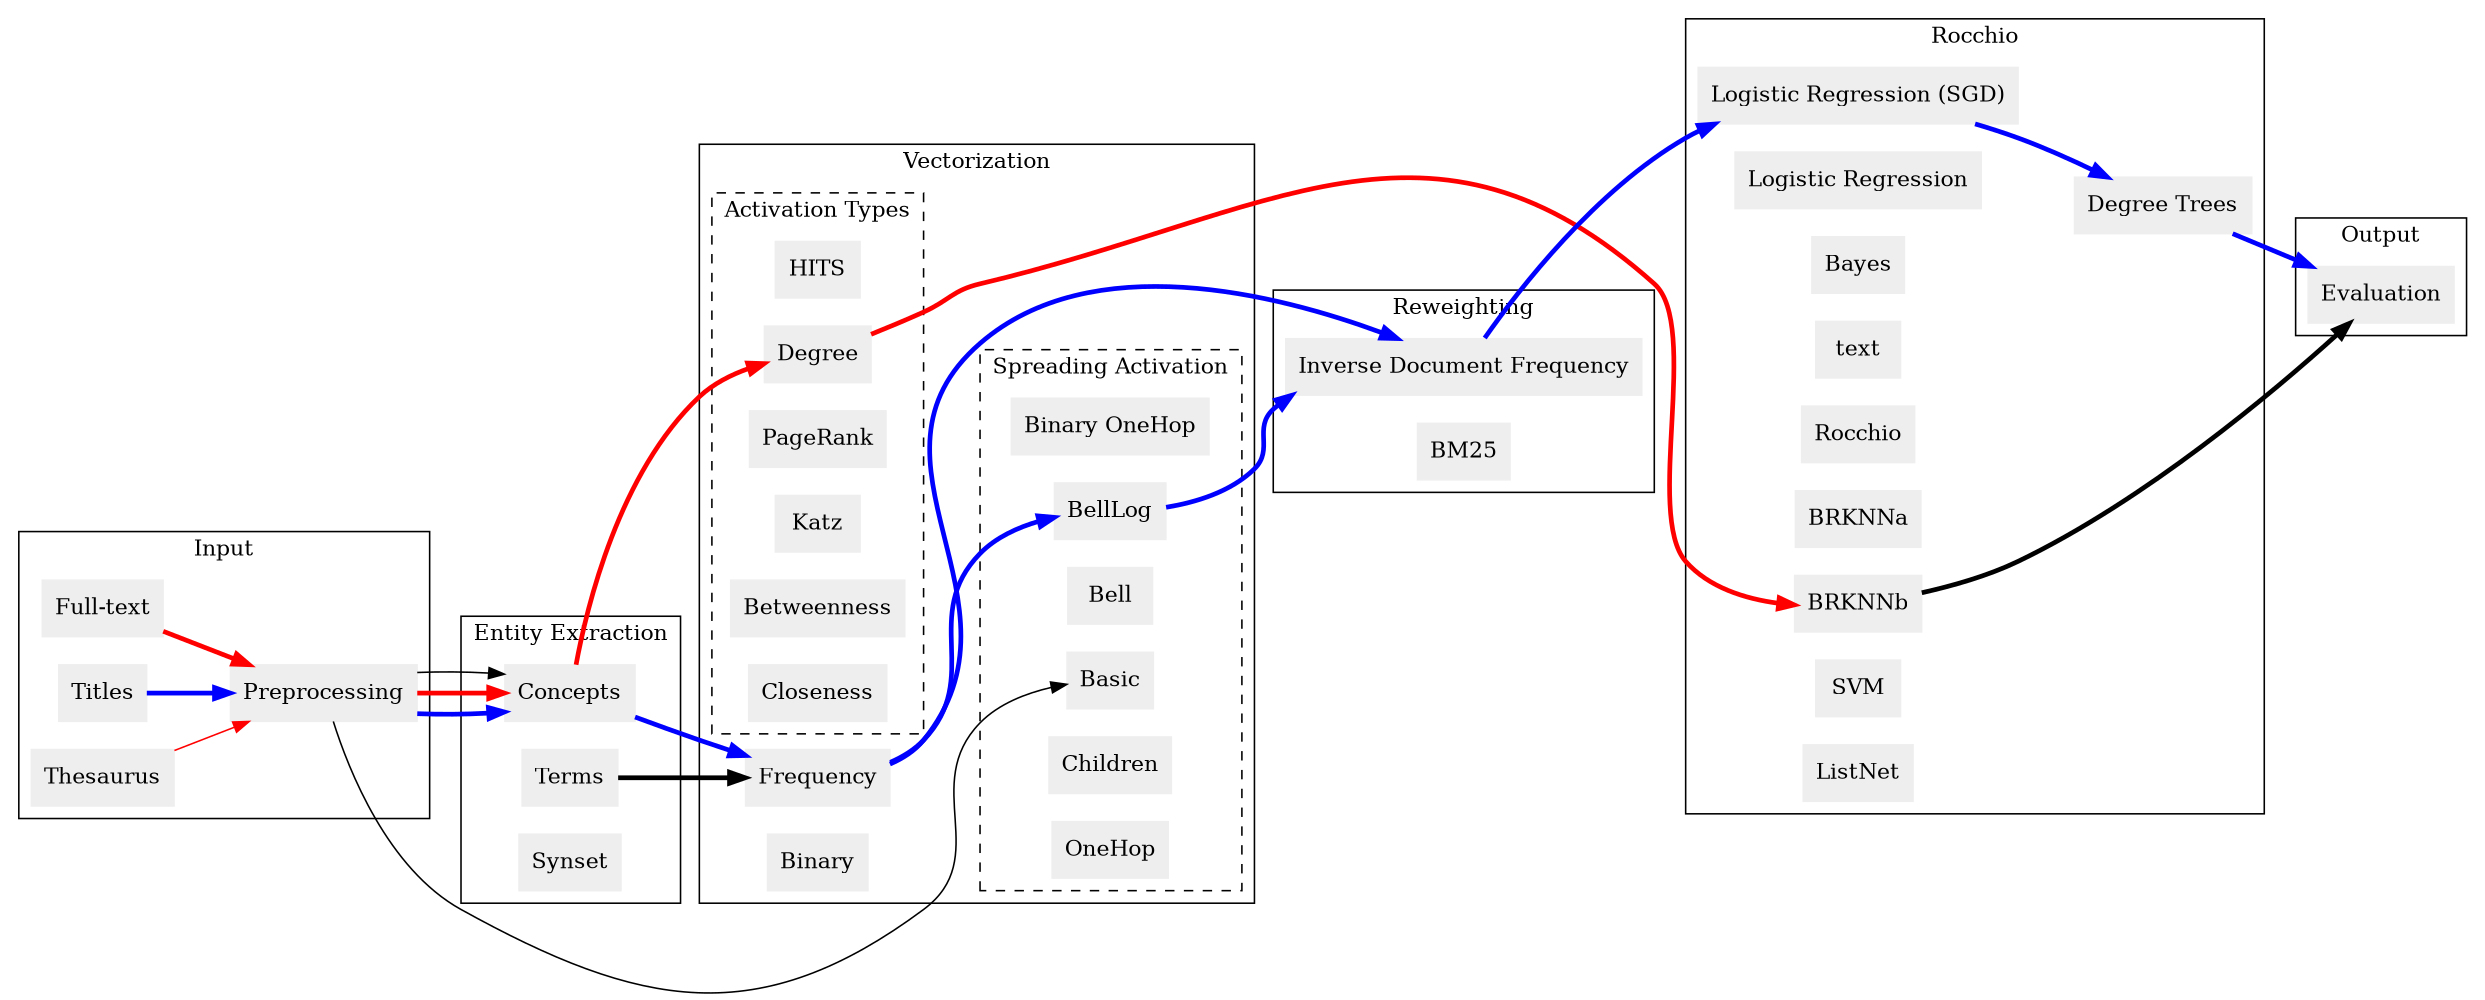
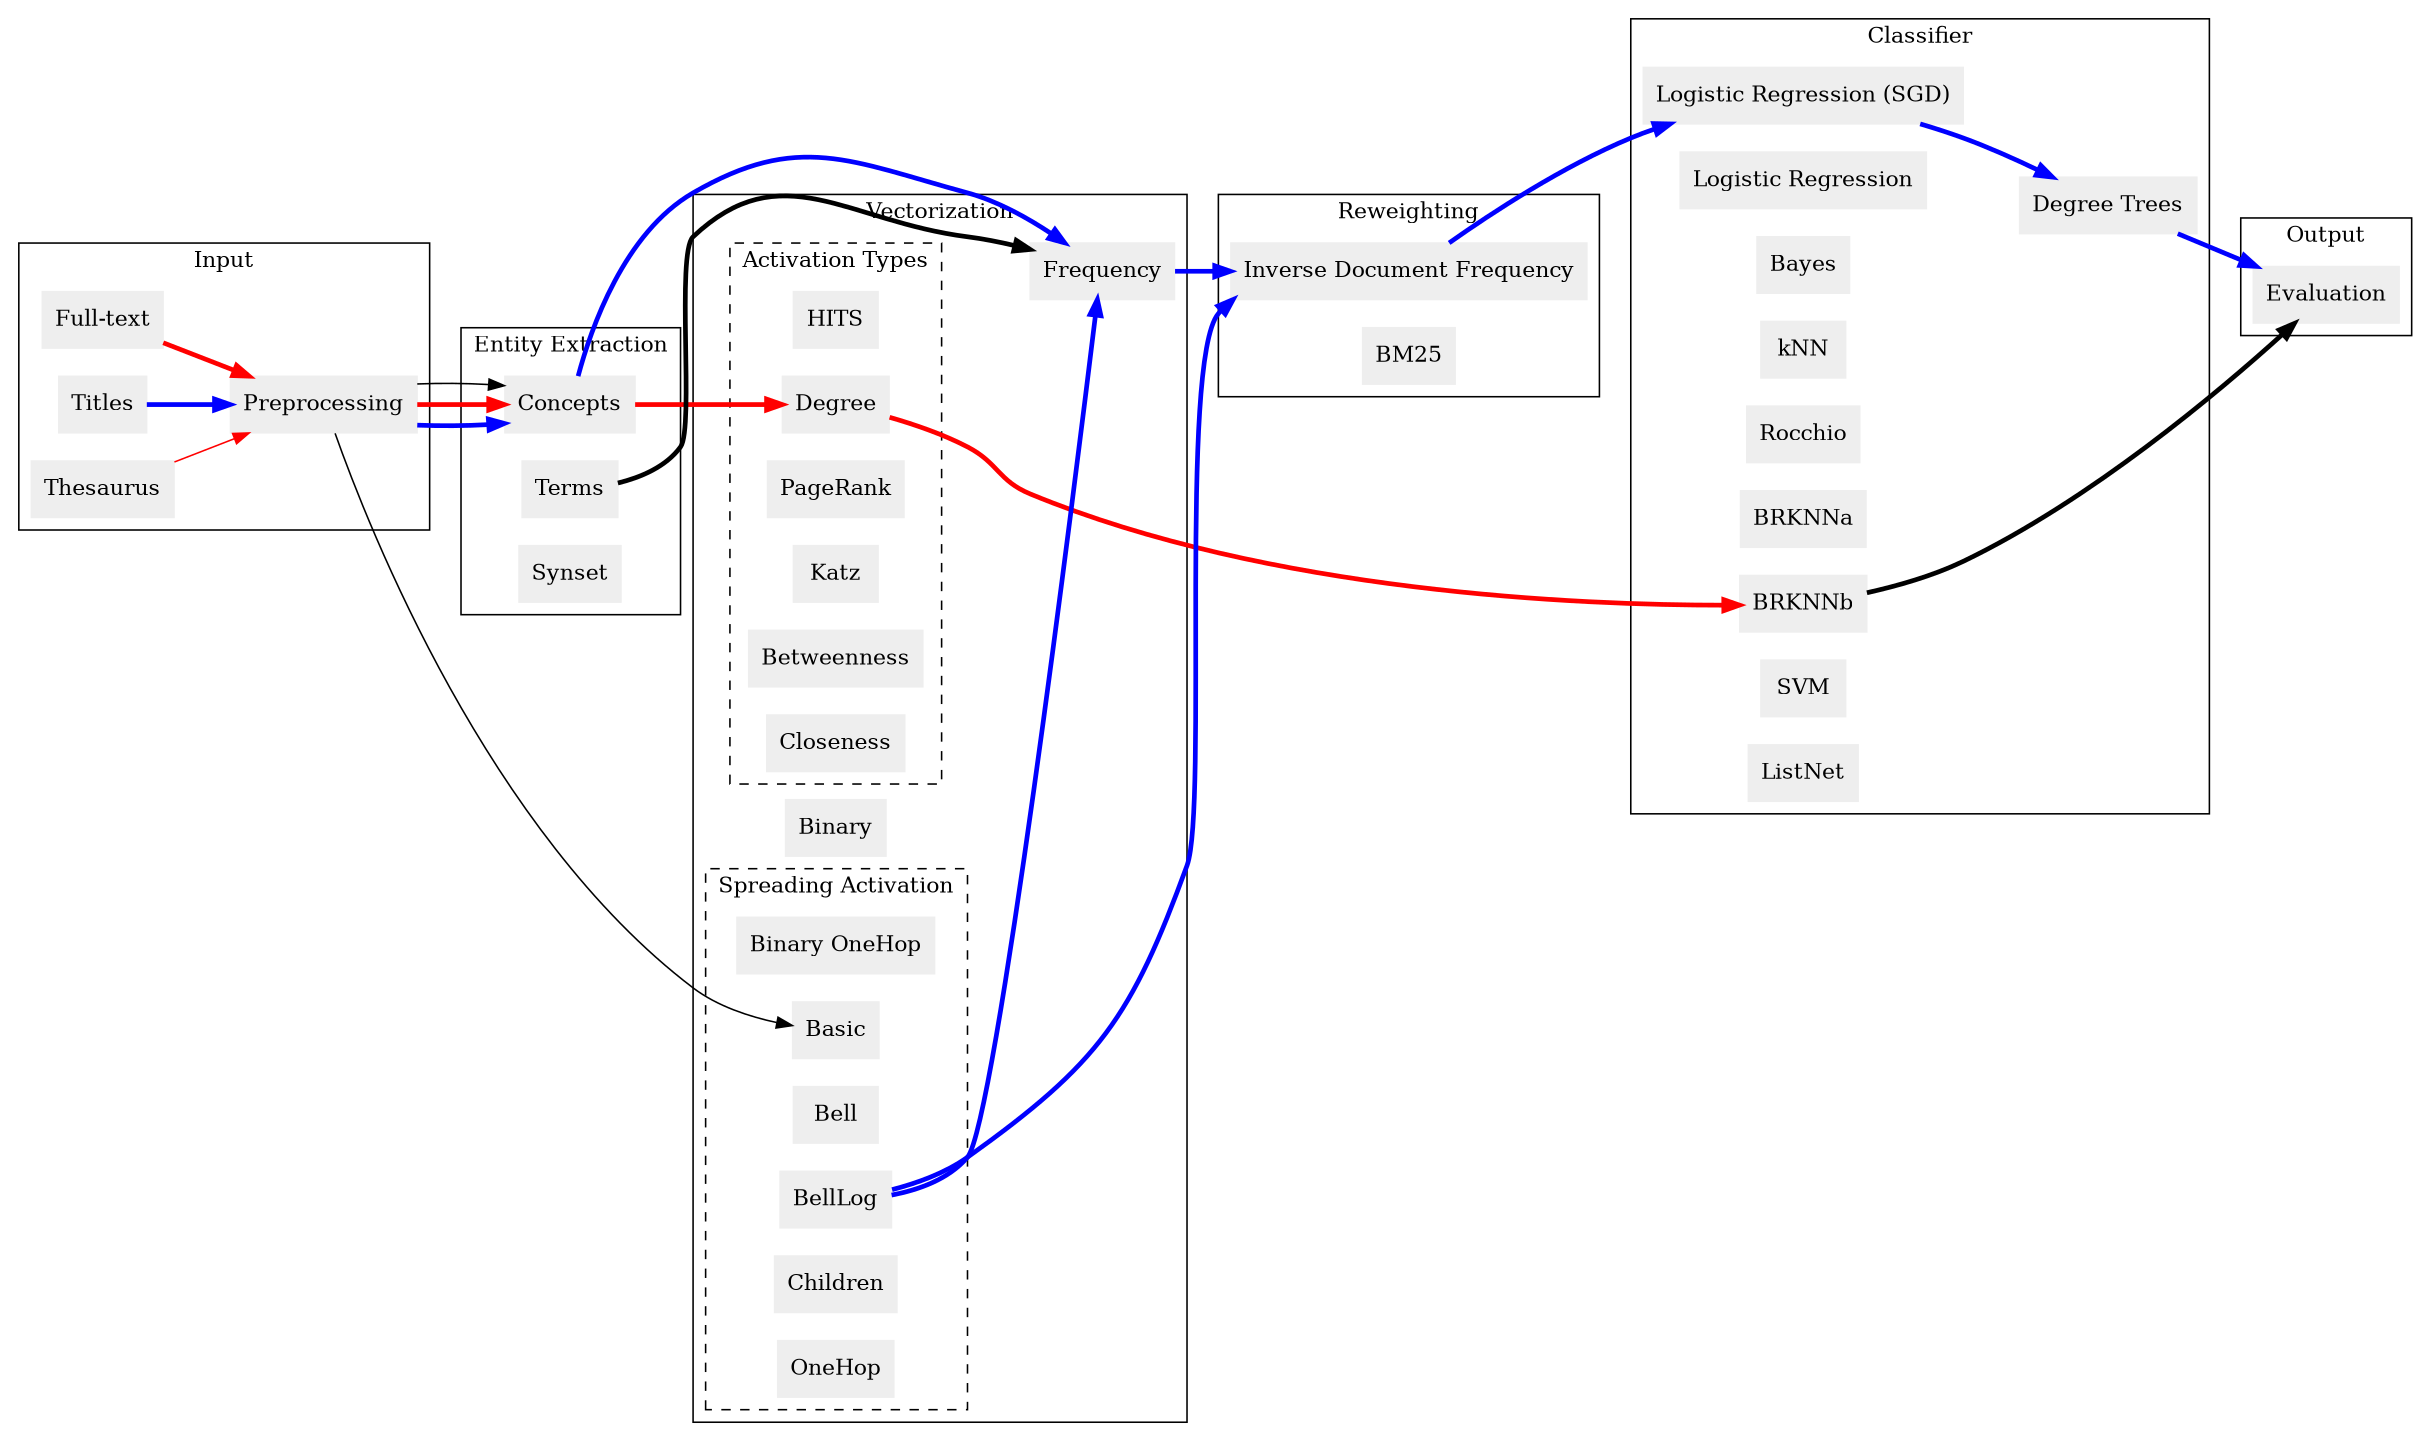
  digraph {
    compound=true
    rankdir=LR
    style=line
    node [color="#EEEEEE" shape=rect style=filled]
    edge [color=blue penwidth=3]
    n1 [label="Full-text"]
    Titles
    Thesaurus
    Preprocessing
    Concepts
    Terms
    Synset
    HITS
    Degree
    PageRank
    Katz
    Betweenness
    Closeness
    n14 [label="Binary OneHop"]
    Basic
    Bell
    BellLog
    Children
    OneHop
    Binary
    Frequency
    n22 [label="Inverse Document Frequency"]
    BM25
    n24 [label="Logistic Regression (SGD)"]
    n25 [label="Logistic Regression"]
    n26 [label="Degree Trees"]
    Bayes
-   kNN [label=text]
+   kNN
    Rocchio
    BRKNNa
    BRKNNb
    SVM
    ListNet
    Evaluation
    subgraph cluster_1 {
      label=Input
      n1
      Titles
      Thesaurus
      Preprocessing
    }
    subgraph cluster_2 {
      label="Entity Extraction"
      Concepts
      Terms
      Synset
    }
    subgraph cluster_3 {
      label=Vectorization
      Binary
      Frequency
      subgraph sub_4 {
        label=Vectorization
        rank=same
      }
      subgraph cluster_5 {
        label="Activation Types"
        style=dashed
        HITS
        Degree
        PageRank
        Katz
        Betweenness
        Closeness
      }
      subgraph cluster_6 {
        color=black
        label="Spreading Activation"
        style=dashed
        n14
        Basic
        Bell
        BellLog
        Children
        OneHop
      }
    }
    subgraph cluster_7 {
      label=Reweighting
      n22
      BM25
    }
    subgraph cluster_8 {
-     label=Rocchio
+     label=Classifier
      n24
      n25
      n26
      Bayes
      kNN
      Rocchio
      BRKNNa
      BRKNNb
      SVM
      ListNet
    }
    subgraph cluster_9 {
      label=Output
      Evaluation
    }
    n1 -> Preprocessing [color=red]
    Titles -> Preprocessing
    Thesaurus -> Preprocessing [color=red penwidth=1 style=line]
    Preprocessing -> Concepts
    Preprocessing -> Concepts [color=red]
    Preprocessing -> Concepts [color=black penwidth=1 style=line]
    Preprocessing -> Basic [style=line color="" penwidth=""]
    Concepts -> Degree [color=red]
    Concepts -> Frequency [style=line]
    Terms -> Binary [style=invis color="" penwidth=""]
    Terms -> Frequency [color=black]
    Degree -> BRKNNb [color=red]
    BellLog -> n22
-   Frequency -> BellLog
+   BellLog -> Frequency
    Frequency -> n22
    n22 -> n24 [style=line]
    n24 -> n26
    n26 -> Evaluation
    BRKNNb -> Evaluation [color=black]
  }
